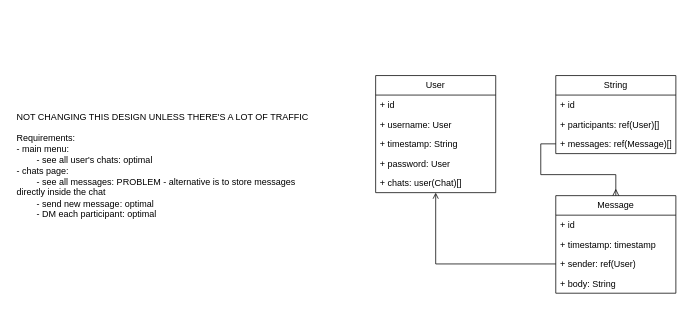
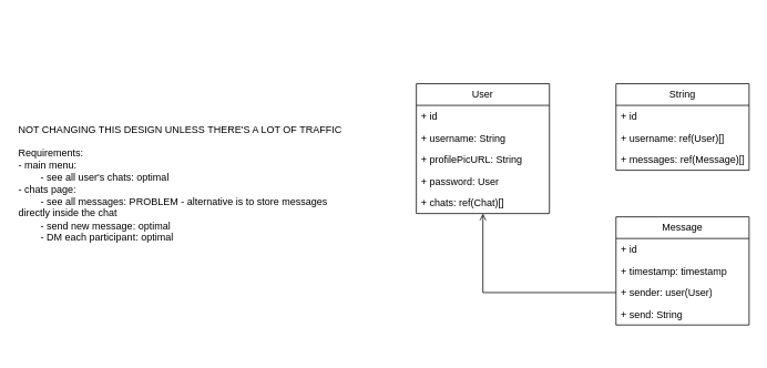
  <mxCell id="0" />
  <mxCell id="1" parent="0" />
  <mxCell id="2" value="User" style="swimlane;fontStyle=0;childLayout=stackLayout;horizontal=1;startSize=26;fillColor=none;horizontalStack=0;resizeParent=1;resizeParentMax=0;resizeLast=0;collapsible=1;marginBottom=0;whiteSpace=wrap;html=1;" parent="1" vertex="1"><mxGeometry x="500" y="100" width="160" height="156" as="geometry" /></mxCell>
  <mxCell id="3" value="+ id" style="text;strokeColor=none;fillColor=none;align=left;verticalAlign=top;spacingLeft=4;spacingRight=4;overflow=hidden;rotatable=0;points=[[0,0.5],[1,0.5]];portConstraint=eastwest;whiteSpace=wrap;html=1;" parent="2" vertex="1"><mxGeometry y="26" width="160" height="26" as="geometry" /></mxCell>
- <mxCell id="4" value="+ username: User" style="text;strokeColor=none;fillColor=none;align=left;verticalAlign=top;spacingLeft=4;spacingRight=4;overflow=hidden;rotatable=0;points=[[0,0.5],[1,0.5]];portConstraint=eastwest;whiteSpace=wrap;html=1;" parent="2" vertex="1"><mxGeometry y="52" width="160" height="26" as="geometry" /></mxCell>
- <mxCell id="5" value="+ timestamp: String" style="text;strokeColor=none;fillColor=none;align=left;verticalAlign=top;spacingLeft=4;spacingRight=4;overflow=hidden;rotatable=0;points=[[0,0.5],[1,0.5]];portConstraint=eastwest;whiteSpace=wrap;html=1;" parent="2" vertex="1"><mxGeometry y="78" width="160" height="26" as="geometry" /></mxCell>
+ <mxCell id="4" value="+ username: String" style="text;strokeColor=none;fillColor=none;align=left;verticalAlign=top;spacingLeft=4;spacingRight=4;overflow=hidden;rotatable=0;points=[[0,0.5],[1,0.5]];portConstraint=eastwest;whiteSpace=wrap;html=1;" parent="2" vertex="1"><mxGeometry y="52" width="160" height="26" as="geometry" /></mxCell>
+ <mxCell id="5" value="+ profilePicURL: String" style="text;strokeColor=none;fillColor=none;align=left;verticalAlign=top;spacingLeft=4;spacingRight=4;overflow=hidden;rotatable=0;points=[[0,0.5],[1,0.5]];portConstraint=eastwest;whiteSpace=wrap;html=1;" parent="2" vertex="1"><mxGeometry y="78" width="160" height="26" as="geometry" /></mxCell>
  <mxCell id="6" value="+ password: User" style="text;strokeColor=none;fillColor=none;align=left;verticalAlign=top;spacingLeft=4;spacingRight=4;overflow=hidden;rotatable=0;points=[[0,0.5],[1,0.5]];portConstraint=eastwest;whiteSpace=wrap;html=1;" parent="2" vertex="1"><mxGeometry y="104" width="160" height="26" as="geometry" /></mxCell>
- <mxCell id="7" value="+ chats: user(Chat)[]" style="text;strokeColor=none;fillColor=none;align=left;verticalAlign=top;spacingLeft=4;spacingRight=4;overflow=hidden;rotatable=0;points=[[0,0.5],[1,0.5]];portConstraint=eastwest;whiteSpace=wrap;html=1;" vertex="1" parent="2"><mxGeometry y="130" width="160" height="26" as="geometry" /></mxCell>
+ <mxCell id="7" value="+ chats: ref(Chat)[]" style="text;strokeColor=none;fillColor=none;align=left;verticalAlign=top;spacingLeft=4;spacingRight=4;overflow=hidden;rotatable=0;points=[[0,0.5],[1,0.5]];portConstraint=eastwest;whiteSpace=wrap;html=1;" vertex="1" parent="2"><mxGeometry y="130" width="160" height="26" as="geometry" /></mxCell>
  <mxCell id="8" value="String" style="swimlane;fontStyle=0;childLayout=stackLayout;horizontal=1;startSize=26;fillColor=none;horizontalStack=0;resizeParent=1;resizeParentMax=0;resizeLast=0;collapsible=1;marginBottom=0;whiteSpace=wrap;html=1;" parent="1" vertex="1"><mxGeometry x="740" y="100" width="160" height="104" as="geometry" /></mxCell>
  <mxCell id="9" value="+ id" style="text;strokeColor=none;fillColor=none;align=left;verticalAlign=top;spacingLeft=4;spacingRight=4;overflow=hidden;rotatable=0;points=[[0,0.5],[1,0.5]];portConstraint=eastwest;whiteSpace=wrap;html=1;" parent="8" vertex="1"><mxGeometry y="26" width="160" height="26" as="geometry" /></mxCell>
- <mxCell id="10" value="+ participants: ref(User)[]" style="text;strokeColor=none;fillColor=none;align=left;verticalAlign=top;spacingLeft=4;spacingRight=4;overflow=hidden;rotatable=0;points=[[0,0.5],[1,0.5]];portConstraint=eastwest;whiteSpace=wrap;html=1;" parent="8" vertex="1"><mxGeometry y="52" width="160" height="26" as="geometry" /></mxCell>
+ <mxCell id="10" value="+ username: ref(User)[]" style="text;strokeColor=none;fillColor=none;align=left;verticalAlign=top;spacingLeft=4;spacingRight=4;overflow=hidden;rotatable=0;points=[[0,0.5],[1,0.5]];portConstraint=eastwest;whiteSpace=wrap;html=1;" parent="8" vertex="1"><mxGeometry y="52" width="160" height="26" as="geometry" /></mxCell>
  <mxCell id="11" value="+ messages: ref(Message)[]" style="text;strokeColor=none;fillColor=none;align=left;verticalAlign=top;spacingLeft=4;spacingRight=4;overflow=hidden;rotatable=0;points=[[0,0.5],[1,0.5]];portConstraint=eastwest;whiteSpace=wrap;html=1;" parent="8" vertex="1"><mxGeometry y="78" width="160" height="26" as="geometry" /></mxCell>
  <mxCell id="12" value="Message" style="swimlane;fontStyle=0;childLayout=stackLayout;horizontal=1;startSize=26;fillColor=none;horizontalStack=0;resizeParent=1;resizeParentMax=0;resizeLast=0;collapsible=1;marginBottom=0;whiteSpace=wrap;html=1;" parent="1" vertex="1"><mxGeometry x="740" y="260" width="160" height="130" as="geometry" /></mxCell>
  <mxCell id="13" value="+ id" style="text;strokeColor=none;fillColor=none;align=left;verticalAlign=top;spacingLeft=4;spacingRight=4;overflow=hidden;rotatable=0;points=[[0,0.5],[1,0.5]];portConstraint=eastwest;whiteSpace=wrap;html=1;" parent="12" vertex="1"><mxGeometry y="26" width="160" height="26" as="geometry" /></mxCell>
  <mxCell id="14" value="+ timestamp: timestamp" style="text;strokeColor=none;fillColor=none;align=left;verticalAlign=top;spacingLeft=4;spacingRight=4;overflow=hidden;rotatable=0;points=[[0,0.5],[1,0.5]];portConstraint=eastwest;whiteSpace=wrap;html=1;" parent="12" vertex="1"><mxGeometry y="52" width="160" height="26" as="geometry" /></mxCell>
- <mxCell id="15" value="+ sender: ref(User)" style="text;strokeColor=none;fillColor=none;align=left;verticalAlign=top;spacingLeft=4;spacingRight=4;overflow=hidden;rotatable=0;points=[[0,0.5],[1,0.5]];portConstraint=eastwest;whiteSpace=wrap;html=1;" parent="12" vertex="1"><mxGeometry y="78" width="160" height="26" as="geometry" /></mxCell>
- <mxCell id="16" value="+ body: String" style="text;strokeColor=none;fillColor=none;align=left;verticalAlign=top;spacingLeft=4;spacingRight=4;overflow=hidden;rotatable=0;points=[[0,0.5],[1,0.5]];portConstraint=eastwest;whiteSpace=wrap;html=1;" parent="12" vertex="1"><mxGeometry y="104" width="160" height="26" as="geometry" /></mxCell>
- <mxCell id="17" style="edgeStyle=orthogonalEdgeStyle;rounded=0;orthogonalLoop=1;jettySize=auto;html=1;endArrow=ERmany;endFill=0;" parent="1" source="11" target="12" edge="1"><mxGeometry relative="1" as="geometry" /></mxCell>
+ <mxCell id="15" value="+ sender: user(User)" style="text;strokeColor=none;fillColor=none;align=left;verticalAlign=top;spacingLeft=4;spacingRight=4;overflow=hidden;rotatable=0;points=[[0,0.5],[1,0.5]];portConstraint=eastwest;whiteSpace=wrap;html=1;" parent="12" vertex="1"><mxGeometry y="78" width="160" height="26" as="geometry" /></mxCell>
+ <mxCell id="16" value="+ send: String" style="text;strokeColor=none;fillColor=none;align=left;verticalAlign=top;spacingLeft=4;spacingRight=4;overflow=hidden;rotatable=0;points=[[0,0.5],[1,0.5]];portConstraint=eastwest;whiteSpace=wrap;html=1;" parent="12" vertex="1"><mxGeometry y="104" width="160" height="26" as="geometry" /></mxCell>
  <mxCell id="18" value="&lt;div&gt;NOT CHANGING THIS DESIGN UNLESS THERE'S A LOT OF TRAFFIC&lt;/div&gt;&lt;div&gt;&lt;br&gt;&lt;/div&gt;Requirements:&lt;div&gt;- main menu:&amp;nbsp;&lt;/div&gt;&lt;div&gt;&lt;span style=&quot;white-space: pre;&quot;&gt;&#09;&lt;/span&gt;- see all user's chats: optimal&lt;/div&gt;&lt;div&gt;- chats page:&lt;/div&gt;&lt;div&gt;&lt;span style=&quot;white-space: pre;&quot;&gt;&#09;&lt;/span&gt;- see all messages: PROBLEM - alternative is to store messages directly inside the chat&lt;br&gt;&lt;/div&gt;&lt;div&gt;&lt;span style=&quot;white-space: pre;&quot;&gt;&#09;&lt;/span&gt;- send new message: optimal&lt;br&gt;&lt;/div&gt;&lt;div&gt;&lt;span style=&quot;white-space: pre;&quot;&gt;&#09;&lt;/span&gt;- DM each participant: optimal&lt;/div&gt;" style="text;html=1;align=left;verticalAlign=middle;whiteSpace=wrap;rounded=0;" vertex="1" parent="1"><mxGeometry x="20" y="20" width="400" height="400" as="geometry" /></mxCell>
  <mxCell id="19" style="edgeStyle=orthogonalEdgeStyle;rounded=0;orthogonalLoop=1;jettySize=auto;html=1;endArrow=open;" edge="1" parent="1" source="15" target="2"><mxGeometry relative="1" as="geometry" /></mxCell>
